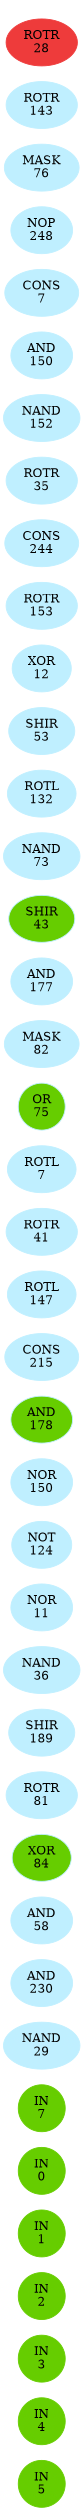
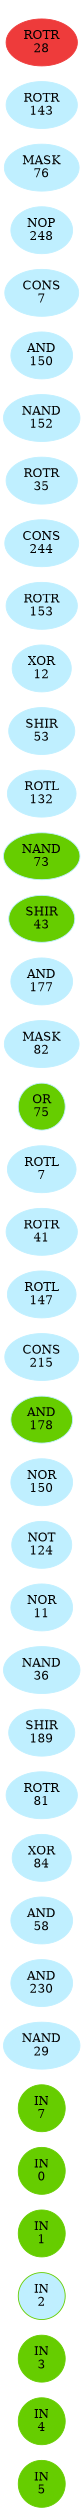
  graph {
    ordering=out
    rankdir=LR
    ranksep=0.75
    splines=polyline
    node [color=lightblue1 style=filled]
    edge [style=invis]
    n1 [color=chartreuse3 label="IN\n0"]
    n2 [color=chartreuse3 label="IN\n1"]
-   n3 [color=chartreuse3 label="IN\n2"]
+   n3 [color=chartreuse3 label="IN\n2" fillcolor=lightblue1]
    n4 [color=chartreuse3 label="IN\n3"]
    n5 [color=chartreuse3 label="IN\n4"]
    n6 [color=chartreuse3 label="IN\n5"]
    n7 [color=chartreuse3 label="IN\n7"]
    n8 [label="NOR\n11"]
    n9 [label="NAND\n36"]
    n10 [label="SHIR\n189"]
    n11 [label="ROTR\n81"]
-   n12 [label="XOR\n84" fillcolor=chartreuse3]
+   n12 [label="XOR\n84"]
    n13 [label="AND\n58"]
    n14 [label="AND\n230"]
    n15 [label="NAND\n29"]
    n16 [fillcolor=chartreuse3 label="OR\n75"]
    n17 [label="ROTL\n7"]
    n18 [label="ROTR\n41"]
    n19 [label="ROTL\n147"]
    n20 [label="CONS\n215"]
    n21 [fillcolor=chartreuse3 label="AND\n178"]
    n22 [label="NOR\n150"]
    n23 [label="NOT\n124"]
    n24 [label="ROTR\n153"]
    n25 [label="XOR\n12"]
    n26 [label="SHIR\n53"]
    n27 [label="ROTL\n132"]
-   n28 [label="NAND\n73"]
+   n28 [label="NAND\n73" fillcolor=chartreuse3]
    n29 [fillcolor=chartreuse3 label="SHIR\n43"]
    n30 [label="AND\n177"]
    n31 [label="MASK\n82"]
    n32 [label="ROTR\n143"]
    n33 [label="MASK\n76"]
    n34 [label="NOP\n248"]
    n35 [label="CONS\n7"]
    n36 [label="AND\n150"]
    n37 [label="NAND\n152"]
    n38 [label="ROTR\n35"]
    n39 [label="CONS\n244"]
    n40 [color=brown2 label="ROTR\n28"]
    subgraph sub_1 {
      rank=same
      n1
      n2
      n3
      n4
      n5
      n6
      n7
    }
    subgraph sub_2 {
      rank=same
      n8
      n9
      n10
      n11
      n12
      n13
      n14
      n15
    }
    subgraph sub_3 {
      rank=same
      n16
      n17
      n18
      n19
      n20
      n21
      n22
      n23
    }
    subgraph sub_4 {
      rank=same
      n24
      n25
      n26
      n27
      n28
      n29
      n30
      n31
    }
    subgraph sub_5 {
      rank=same
      n32
      n33
      n34
      n35
      n36
      n37
      n38
      n39
    }
    subgraph sub_6 {
      rank=same
      n40
    }
    n1 -- n2
    n2 -- n3
    n3 -- n4
    n4 -- n5
    n5 -- n6
    n8 -- n9
    n9 -- n10
    n10 -- n11
    n11 -- n12
    n12 -- n13
    n13 -- n14
    n14 -- n15
    n16 -- n17
    n17 -- n18
    n18 -- n19
    n19 -- n20
    n20 -- n21
    n21 -- n22
    n22 -- n23
    n24 -- n25
    n25 -- n26
    n26 -- n27
    n27 -- n28
    n28 -- n29
    n29 -- n30
    n30 -- n31
    n32 -- n33
    n33 -- n34
    n34 -- n35
    n35 -- n36
    n36 -- n37
    n37 -- n38
    n38 -- n39
    n40 -- n40
  }
